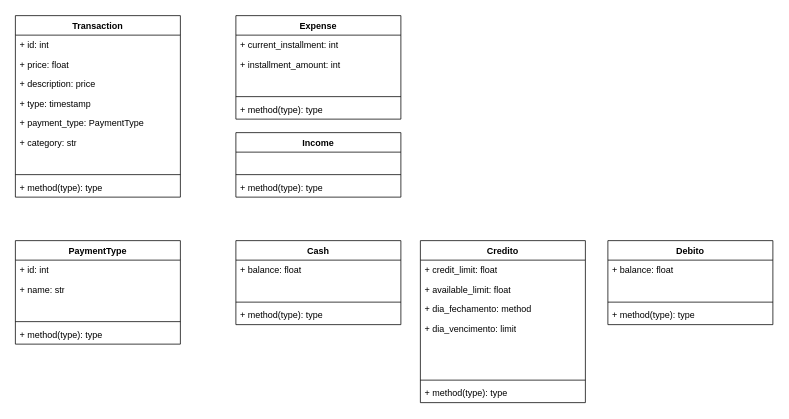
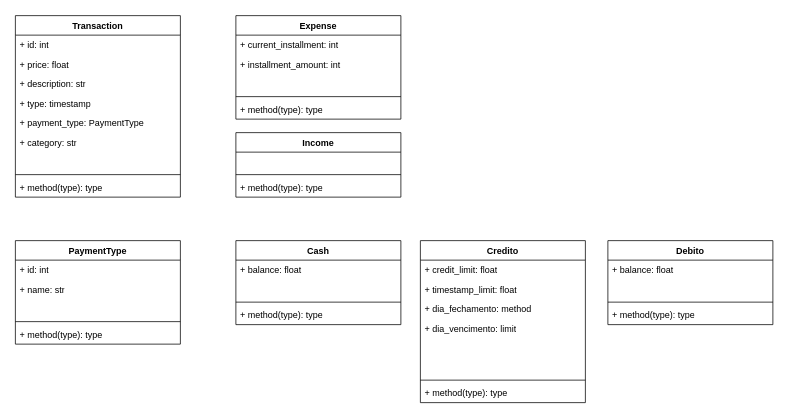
  <mxCell id="0" />
  <mxCell id="1" parent="0" />
  <mxCell id="2" value="Transaction" style="swimlane;fontStyle=1;align=center;verticalAlign=top;childLayout=stackLayout;horizontal=1;startSize=26;horizontalStack=0;resizeParent=1;resizeParentMax=0;resizeLast=0;collapsible=1;marginBottom=0;whiteSpace=wrap;html=1;" vertex="1" parent="1"><mxGeometry x="20" y="20" width="220" height="242" as="geometry" /></mxCell>
  <mxCell id="3" value="+ id: int" style="text;strokeColor=none;fillColor=none;align=left;verticalAlign=top;spacingLeft=4;spacingRight=4;overflow=hidden;rotatable=0;points=[[0,0.5],[1,0.5]];portConstraint=eastwest;whiteSpace=wrap;html=1;" vertex="1" parent="2"><mxGeometry y="26" width="220" height="26" as="geometry" /></mxCell>
  <mxCell id="4" value="+ price: float" style="text;strokeColor=none;fillColor=none;align=left;verticalAlign=top;spacingLeft=4;spacingRight=4;overflow=hidden;rotatable=0;points=[[0,0.5],[1,0.5]];portConstraint=eastwest;whiteSpace=wrap;html=1;" vertex="1" parent="2"><mxGeometry y="52" width="220" height="26" as="geometry" /></mxCell>
- <mxCell id="5" value="+ description: price" style="text;strokeColor=none;fillColor=none;align=left;verticalAlign=top;spacingLeft=4;spacingRight=4;overflow=hidden;rotatable=0;points=[[0,0.5],[1,0.5]];portConstraint=eastwest;whiteSpace=wrap;html=1;" vertex="1" parent="2"><mxGeometry y="78" width="220" height="26" as="geometry" /></mxCell>
+ <mxCell id="5" value="+ description: str" style="text;strokeColor=none;fillColor=none;align=left;verticalAlign=top;spacingLeft=4;spacingRight=4;overflow=hidden;rotatable=0;points=[[0,0.5],[1,0.5]];portConstraint=eastwest;whiteSpace=wrap;html=1;" vertex="1" parent="2"><mxGeometry y="78" width="220" height="26" as="geometry" /></mxCell>
  <mxCell id="6" value="+ type: timestamp" style="text;strokeColor=none;fillColor=none;align=left;verticalAlign=top;spacingLeft=4;spacingRight=4;overflow=hidden;rotatable=0;points=[[0,0.5],[1,0.5]];portConstraint=eastwest;whiteSpace=wrap;html=1;" vertex="1" parent="2"><mxGeometry y="104" width="220" height="26" as="geometry" /></mxCell>
  <mxCell id="7" value="+ payment_type: PaymentType" style="text;strokeColor=none;fillColor=none;align=left;verticalAlign=top;spacingLeft=4;spacingRight=4;overflow=hidden;rotatable=0;points=[[0,0.5],[1,0.5]];portConstraint=eastwest;whiteSpace=wrap;html=1;" vertex="1" parent="2"><mxGeometry y="130" width="220" height="26" as="geometry" /></mxCell>
  <mxCell id="8" value="+ category: str" style="text;strokeColor=none;fillColor=none;align=left;verticalAlign=top;spacingLeft=4;spacingRight=4;overflow=hidden;rotatable=0;points=[[0,0.5],[1,0.5]];portConstraint=eastwest;whiteSpace=wrap;html=1;" vertex="1" parent="2"><mxGeometry y="156" width="220" height="26" as="geometry" /></mxCell>
  <mxCell id="9" style="text;strokeColor=none;fillColor=none;align=left;verticalAlign=top;spacingLeft=4;spacingRight=4;overflow=hidden;rotatable=0;points=[[0,0.5],[1,0.5]];portConstraint=eastwest;whiteSpace=wrap;html=1;" vertex="1" parent="2"><mxGeometry y="182" width="220" height="26" as="geometry" /></mxCell>
  <mxCell id="10" value="" style="line;strokeWidth=1;fillColor=none;align=left;verticalAlign=middle;spacingTop=-1;spacingLeft=3;spacingRight=3;rotatable=0;labelPosition=right;points=[];portConstraint=eastwest;strokeColor=inherit;" vertex="1" parent="2"><mxGeometry y="208" width="220" height="8" as="geometry" /></mxCell>
  <mxCell id="11" value="+ method(type): type" style="text;strokeColor=none;fillColor=none;align=left;verticalAlign=top;spacingLeft=4;spacingRight=4;overflow=hidden;rotatable=0;points=[[0,0.5],[1,0.5]];portConstraint=eastwest;whiteSpace=wrap;html=1;" vertex="1" parent="2"><mxGeometry y="216" width="220" height="26" as="geometry" /></mxCell>
  <mxCell id="12" value="Income" style="swimlane;fontStyle=1;align=center;verticalAlign=top;childLayout=stackLayout;horizontal=1;startSize=26;horizontalStack=0;resizeParent=1;resizeParentMax=0;resizeLast=0;collapsible=1;marginBottom=0;whiteSpace=wrap;html=1;" vertex="1" parent="1"><mxGeometry x="314" y="176" width="220" height="86" as="geometry" /></mxCell>
  <mxCell id="13" style="text;strokeColor=none;fillColor=none;align=left;verticalAlign=top;spacingLeft=4;spacingRight=4;overflow=hidden;rotatable=0;points=[[0,0.5],[1,0.5]];portConstraint=eastwest;whiteSpace=wrap;html=1;" vertex="1" parent="12"><mxGeometry y="26" width="220" height="26" as="geometry" /></mxCell>
  <mxCell id="14" value="" style="line;strokeWidth=1;fillColor=none;align=left;verticalAlign=middle;spacingTop=-1;spacingLeft=3;spacingRight=3;rotatable=0;labelPosition=right;points=[];portConstraint=eastwest;strokeColor=inherit;" vertex="1" parent="12"><mxGeometry y="52" width="220" height="8" as="geometry" /></mxCell>
  <mxCell id="15" value="+ method(type): type" style="text;strokeColor=none;fillColor=none;align=left;verticalAlign=top;spacingLeft=4;spacingRight=4;overflow=hidden;rotatable=0;points=[[0,0.5],[1,0.5]];portConstraint=eastwest;whiteSpace=wrap;html=1;" vertex="1" parent="12"><mxGeometry y="60" width="220" height="26" as="geometry" /></mxCell>
  <mxCell id="16" value="Expense" style="swimlane;fontStyle=1;align=center;verticalAlign=top;childLayout=stackLayout;horizontal=1;startSize=26;horizontalStack=0;resizeParent=1;resizeParentMax=0;resizeLast=0;collapsible=1;marginBottom=0;whiteSpace=wrap;html=1;" vertex="1" parent="1"><mxGeometry x="314" y="20" width="220" height="138" as="geometry" /></mxCell>
  <mxCell id="17" value="+ current_installment: int" style="text;strokeColor=none;fillColor=none;align=left;verticalAlign=top;spacingLeft=4;spacingRight=4;overflow=hidden;rotatable=0;points=[[0,0.5],[1,0.5]];portConstraint=eastwest;whiteSpace=wrap;html=1;" vertex="1" parent="16"><mxGeometry y="26" width="220" height="26" as="geometry" /></mxCell>
  <mxCell id="18" value="+ installment_amount: int" style="text;strokeColor=none;fillColor=none;align=left;verticalAlign=top;spacingLeft=4;spacingRight=4;overflow=hidden;rotatable=0;points=[[0,0.5],[1,0.5]];portConstraint=eastwest;whiteSpace=wrap;html=1;" vertex="1" parent="16"><mxGeometry y="52" width="220" height="26" as="geometry" /></mxCell>
  <mxCell id="19" style="text;strokeColor=none;fillColor=none;align=left;verticalAlign=top;spacingLeft=4;spacingRight=4;overflow=hidden;rotatable=0;points=[[0,0.5],[1,0.5]];portConstraint=eastwest;whiteSpace=wrap;html=1;" vertex="1" parent="16"><mxGeometry y="78" width="220" height="26" as="geometry" /></mxCell>
  <mxCell id="20" value="" style="line;strokeWidth=1;fillColor=none;align=left;verticalAlign=middle;spacingTop=-1;spacingLeft=3;spacingRight=3;rotatable=0;labelPosition=right;points=[];portConstraint=eastwest;strokeColor=inherit;" vertex="1" parent="16"><mxGeometry y="104" width="220" height="8" as="geometry" /></mxCell>
  <mxCell id="21" value="+ method(type): type" style="text;strokeColor=none;fillColor=none;align=left;verticalAlign=top;spacingLeft=4;spacingRight=4;overflow=hidden;rotatable=0;points=[[0,0.5],[1,0.5]];portConstraint=eastwest;whiteSpace=wrap;html=1;" vertex="1" parent="16"><mxGeometry y="112" width="220" height="26" as="geometry" /></mxCell>
  <mxCell id="22" value="PaymentType" style="swimlane;fontStyle=1;align=center;verticalAlign=top;childLayout=stackLayout;horizontal=1;startSize=26;horizontalStack=0;resizeParent=1;resizeParentMax=0;resizeLast=0;collapsible=1;marginBottom=0;whiteSpace=wrap;html=1;" vertex="1" parent="1"><mxGeometry x="20" y="320" width="220" height="138" as="geometry" /></mxCell>
  <mxCell id="23" value="+ id: int" style="text;strokeColor=none;fillColor=none;align=left;verticalAlign=top;spacingLeft=4;spacingRight=4;overflow=hidden;rotatable=0;points=[[0,0.5],[1,0.5]];portConstraint=eastwest;whiteSpace=wrap;html=1;" vertex="1" parent="22"><mxGeometry y="26" width="220" height="26" as="geometry" /></mxCell>
  <mxCell id="24" value="+ name: str" style="text;strokeColor=none;fillColor=none;align=left;verticalAlign=top;spacingLeft=4;spacingRight=4;overflow=hidden;rotatable=0;points=[[0,0.5],[1,0.5]];portConstraint=eastwest;whiteSpace=wrap;html=1;" vertex="1" parent="22"><mxGeometry y="52" width="220" height="26" as="geometry" /></mxCell>
  <mxCell id="25" style="text;strokeColor=none;fillColor=none;align=left;verticalAlign=top;spacingLeft=4;spacingRight=4;overflow=hidden;rotatable=0;points=[[0,0.5],[1,0.5]];portConstraint=eastwest;whiteSpace=wrap;html=1;" vertex="1" parent="22"><mxGeometry y="78" width="220" height="26" as="geometry" /></mxCell>
  <mxCell id="26" value="" style="line;strokeWidth=1;fillColor=none;align=left;verticalAlign=middle;spacingTop=-1;spacingLeft=3;spacingRight=3;rotatable=0;labelPosition=right;points=[];portConstraint=eastwest;strokeColor=inherit;" vertex="1" parent="22"><mxGeometry y="104" width="220" height="8" as="geometry" /></mxCell>
  <mxCell id="27" value="+ method(type): type" style="text;strokeColor=none;fillColor=none;align=left;verticalAlign=top;spacingLeft=4;spacingRight=4;overflow=hidden;rotatable=0;points=[[0,0.5],[1,0.5]];portConstraint=eastwest;whiteSpace=wrap;html=1;" vertex="1" parent="22"><mxGeometry y="112" width="220" height="26" as="geometry" /></mxCell>
  <mxCell id="28" value="Cash" style="swimlane;fontStyle=1;align=center;verticalAlign=top;childLayout=stackLayout;horizontal=1;startSize=26;horizontalStack=0;resizeParent=1;resizeParentMax=0;resizeLast=0;collapsible=1;marginBottom=0;whiteSpace=wrap;html=1;" vertex="1" parent="1"><mxGeometry x="314" y="320" width="220" height="112" as="geometry" /></mxCell>
  <mxCell id="29" value="+ balance: float" style="text;strokeColor=none;fillColor=none;align=left;verticalAlign=top;spacingLeft=4;spacingRight=4;overflow=hidden;rotatable=0;points=[[0,0.5],[1,0.5]];portConstraint=eastwest;whiteSpace=wrap;html=1;" vertex="1" parent="28"><mxGeometry y="26" width="220" height="26" as="geometry" /></mxCell>
  <mxCell id="30" style="text;strokeColor=none;fillColor=none;align=left;verticalAlign=top;spacingLeft=4;spacingRight=4;overflow=hidden;rotatable=0;points=[[0,0.5],[1,0.5]];portConstraint=eastwest;whiteSpace=wrap;html=1;" vertex="1" parent="28"><mxGeometry y="52" width="220" height="26" as="geometry" /></mxCell>
  <mxCell id="31" value="" style="line;strokeWidth=1;fillColor=none;align=left;verticalAlign=middle;spacingTop=-1;spacingLeft=3;spacingRight=3;rotatable=0;labelPosition=right;points=[];portConstraint=eastwest;strokeColor=inherit;" vertex="1" parent="28"><mxGeometry y="78" width="220" height="8" as="geometry" /></mxCell>
  <mxCell id="32" value="+ method(type): type" style="text;strokeColor=none;fillColor=none;align=left;verticalAlign=top;spacingLeft=4;spacingRight=4;overflow=hidden;rotatable=0;points=[[0,0.5],[1,0.5]];portConstraint=eastwest;whiteSpace=wrap;html=1;" vertex="1" parent="28"><mxGeometry y="86" width="220" height="26" as="geometry" /></mxCell>
  <mxCell id="33" value="Credito" style="swimlane;fontStyle=1;align=center;verticalAlign=top;childLayout=stackLayout;horizontal=1;startSize=26;horizontalStack=0;resizeParent=1;resizeParentMax=0;resizeLast=0;collapsible=1;marginBottom=0;whiteSpace=wrap;html=1;" vertex="1" parent="1"><mxGeometry x="560" y="320" width="220" height="216" as="geometry" /></mxCell>
  <mxCell id="34" value="+ credit_limit: float" style="text;strokeColor=none;fillColor=none;align=left;verticalAlign=top;spacingLeft=4;spacingRight=4;overflow=hidden;rotatable=0;points=[[0,0.5],[1,0.5]];portConstraint=eastwest;whiteSpace=wrap;html=1;" vertex="1" parent="33"><mxGeometry y="26" width="220" height="26" as="geometry" /></mxCell>
- <mxCell id="35" value="+ available_limit: float" style="text;strokeColor=none;fillColor=none;align=left;verticalAlign=top;spacingLeft=4;spacingRight=4;overflow=hidden;rotatable=0;points=[[0,0.5],[1,0.5]];portConstraint=eastwest;whiteSpace=wrap;html=1;" vertex="1" parent="33"><mxGeometry y="52" width="220" height="26" as="geometry" /></mxCell>
+ <mxCell id="35" value="+ timestamp_limit: float" style="text;strokeColor=none;fillColor=none;align=left;verticalAlign=top;spacingLeft=4;spacingRight=4;overflow=hidden;rotatable=0;points=[[0,0.5],[1,0.5]];portConstraint=eastwest;whiteSpace=wrap;html=1;" vertex="1" parent="33"><mxGeometry y="52" width="220" height="26" as="geometry" /></mxCell>
  <mxCell id="36" value="+ dia_fechamento: method" style="text;strokeColor=none;fillColor=none;align=left;verticalAlign=top;spacingLeft=4;spacingRight=4;overflow=hidden;rotatable=0;points=[[0,0.5],[1,0.5]];portConstraint=eastwest;whiteSpace=wrap;html=1;" vertex="1" parent="33"><mxGeometry y="78" width="220" height="26" as="geometry" /></mxCell>
  <mxCell id="37" value="+ dia_vencimento: limit" style="text;strokeColor=none;fillColor=none;align=left;verticalAlign=top;spacingLeft=4;spacingRight=4;overflow=hidden;rotatable=0;points=[[0,0.5],[1,0.5]];portConstraint=eastwest;whiteSpace=wrap;html=1;" vertex="1" parent="33"><mxGeometry y="104" width="220" height="26" as="geometry" /></mxCell>
  <mxCell id="38" style="text;strokeColor=none;fillColor=none;align=left;verticalAlign=top;spacingLeft=4;spacingRight=4;overflow=hidden;rotatable=0;points=[[0,0.5],[1,0.5]];portConstraint=eastwest;whiteSpace=wrap;html=1;" vertex="1" parent="33"><mxGeometry y="130" width="220" height="26" as="geometry" /></mxCell>
  <mxCell id="39" style="text;strokeColor=none;fillColor=none;align=left;verticalAlign=top;spacingLeft=4;spacingRight=4;overflow=hidden;rotatable=0;points=[[0,0.5],[1,0.5]];portConstraint=eastwest;whiteSpace=wrap;html=1;" vertex="1" parent="33"><mxGeometry y="156" width="220" height="26" as="geometry" /></mxCell>
  <mxCell id="40" value="" style="line;strokeWidth=1;fillColor=none;align=left;verticalAlign=middle;spacingTop=-1;spacingLeft=3;spacingRight=3;rotatable=0;labelPosition=right;points=[];portConstraint=eastwest;strokeColor=inherit;" vertex="1" parent="33"><mxGeometry y="182" width="220" height="8" as="geometry" /></mxCell>
  <mxCell id="41" value="+ method(type): type" style="text;strokeColor=none;fillColor=none;align=left;verticalAlign=top;spacingLeft=4;spacingRight=4;overflow=hidden;rotatable=0;points=[[0,0.5],[1,0.5]];portConstraint=eastwest;whiteSpace=wrap;html=1;" vertex="1" parent="33"><mxGeometry y="190" width="220" height="26" as="geometry" /></mxCell>
  <mxCell id="42" value="Debito" style="swimlane;fontStyle=1;align=center;verticalAlign=top;childLayout=stackLayout;horizontal=1;startSize=26;horizontalStack=0;resizeParent=1;resizeParentMax=0;resizeLast=0;collapsible=1;marginBottom=0;whiteSpace=wrap;html=1;" vertex="1" parent="1"><mxGeometry x="810" y="320" width="220" height="112" as="geometry" /></mxCell>
  <mxCell id="43" value="+ balance: float" style="text;strokeColor=none;fillColor=none;align=left;verticalAlign=top;spacingLeft=4;spacingRight=4;overflow=hidden;rotatable=0;points=[[0,0.5],[1,0.5]];portConstraint=eastwest;whiteSpace=wrap;html=1;" vertex="1" parent="42"><mxGeometry y="26" width="220" height="26" as="geometry" /></mxCell>
  <mxCell id="44" style="text;strokeColor=none;fillColor=none;align=left;verticalAlign=top;spacingLeft=4;spacingRight=4;overflow=hidden;rotatable=0;points=[[0,0.5],[1,0.5]];portConstraint=eastwest;whiteSpace=wrap;html=1;" vertex="1" parent="42"><mxGeometry y="52" width="220" height="26" as="geometry" /></mxCell>
  <mxCell id="45" value="" style="line;strokeWidth=1;fillColor=none;align=left;verticalAlign=middle;spacingTop=-1;spacingLeft=3;spacingRight=3;rotatable=0;labelPosition=right;points=[];portConstraint=eastwest;strokeColor=inherit;" vertex="1" parent="42"><mxGeometry y="78" width="220" height="8" as="geometry" /></mxCell>
  <mxCell id="46" value="+ method(type): type" style="text;strokeColor=none;fillColor=none;align=left;verticalAlign=top;spacingLeft=4;spacingRight=4;overflow=hidden;rotatable=0;points=[[0,0.5],[1,0.5]];portConstraint=eastwest;whiteSpace=wrap;html=1;" vertex="1" parent="42"><mxGeometry y="86" width="220" height="26" as="geometry" /></mxCell>
